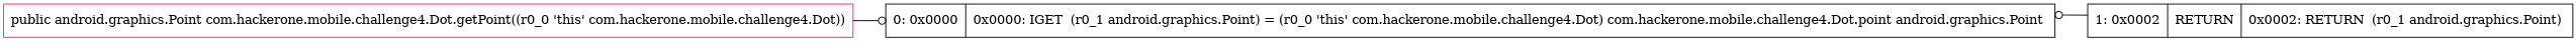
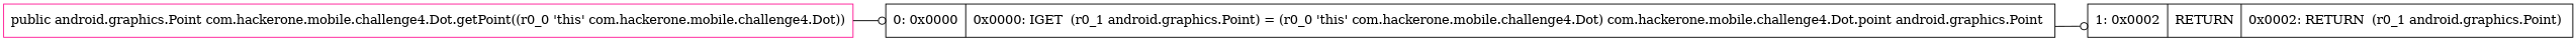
  digraph {
    rankdir=LR
    node [shape=record color=black]
    edge [arrowhead=odot]
    n1 [label="{0\:\ 0x0000|0x0000: IGET  (r0_1 android.graphics.Point) = (r0_0 'this' com.hackerone.mobile.challenge4.Dot) com.hackerone.mobile.challenge4.Dot.point android.graphics.Point \l}"]
    n2 [label="{1\:\ 0x0002|RETURN\l|0x0002: RETURN  (r0_1 android.graphics.Point) \l}"]
    n3 [label="{public android.graphics.Point com.hackerone.mobile.challenge4.Dot.getPoint((r0_0 'this' com.hackerone.mobile.challenge4.Dot)) }" color=deeppink]
-   n2 -> n1
+   n1 -> n2
    n3 -> n1
  }
